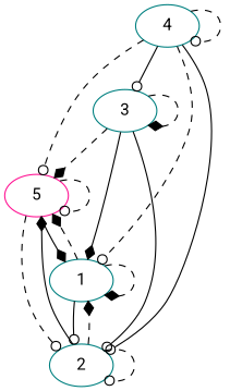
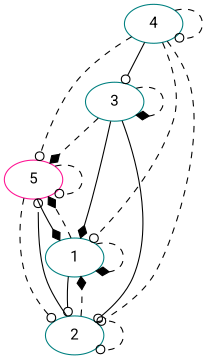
  digraph {
    fontname=Roboto
    node [color=teal fontname=Roboto]
    edge [arrowhead=odot fontname=Roboto style=dashed]
    n1 [color=deeppink label=5]
    1
    2
    3
    4
    n1 -> n1
    n1 -> 1 [arrowhead=diamond style=""]
    n1 -> 2
    1 -> n1 [arrowhead=diamond]
    1 -> 1 [arrowhead=diamond]
    1 -> 2 [style=""]
-   2 -> n1 [arrowhead=diamond style=""]
+   2 -> n1 [style=""]
    2 -> 1 [arrowhead=diamond]
    2 -> 2
    3 -> n1 [arrowhead=diamond]
    3 -> 1 [arrowhead=diamond style=""]
    3 -> 2 [style=solid]
    3 -> 3 [arrowhead=diamond]
    4 -> n1
    4 -> 1
-   4 -> 2 [style=solid]
+   4 -> 2
    4 -> 3 [style=""]
    4 -> 4
  }
